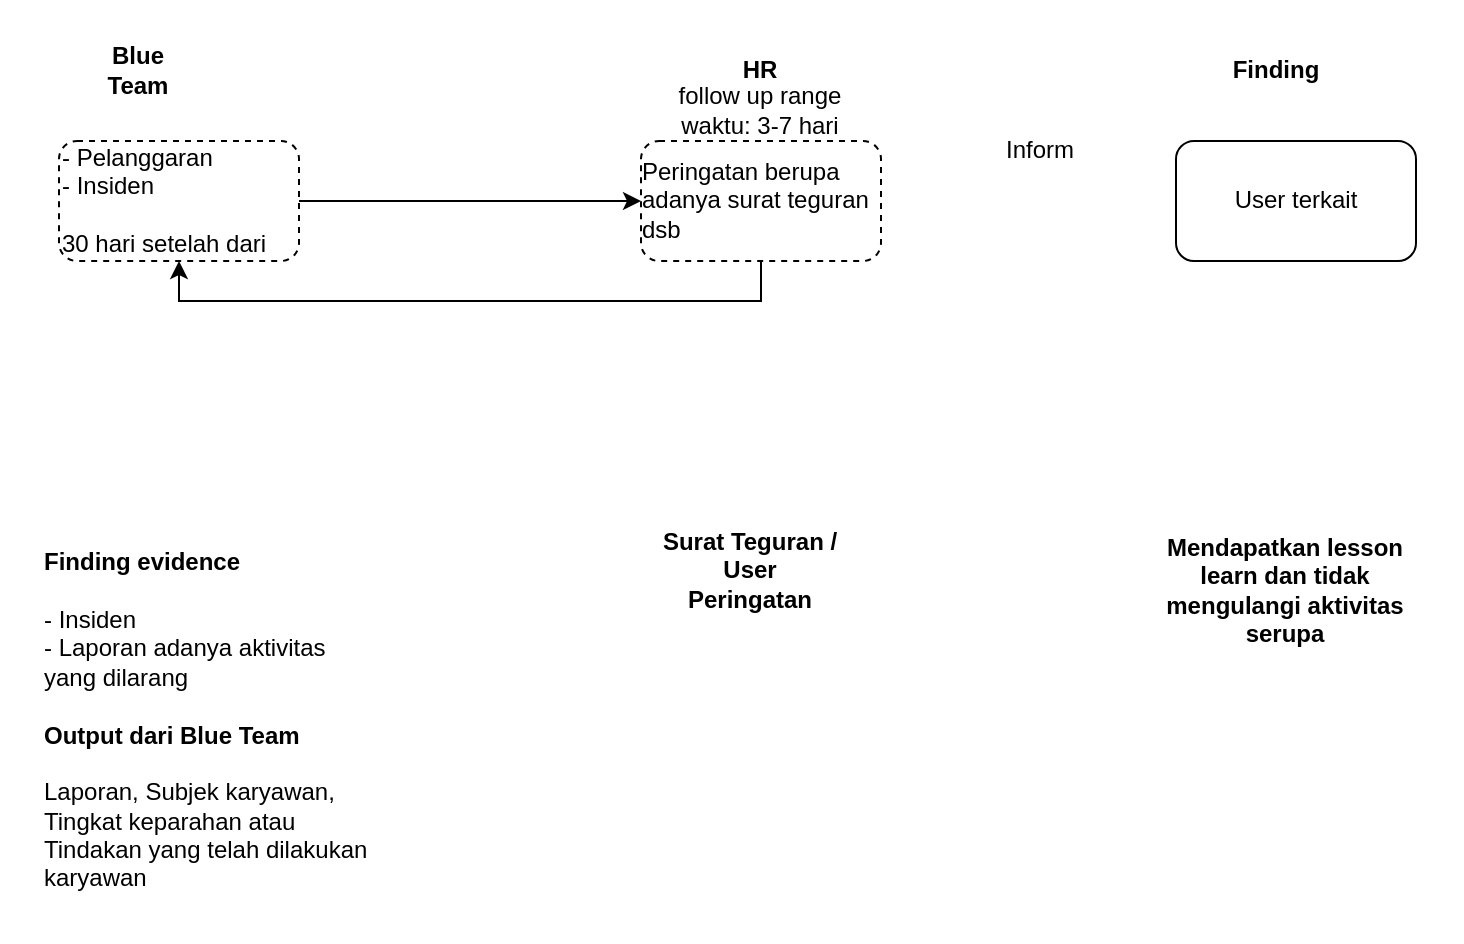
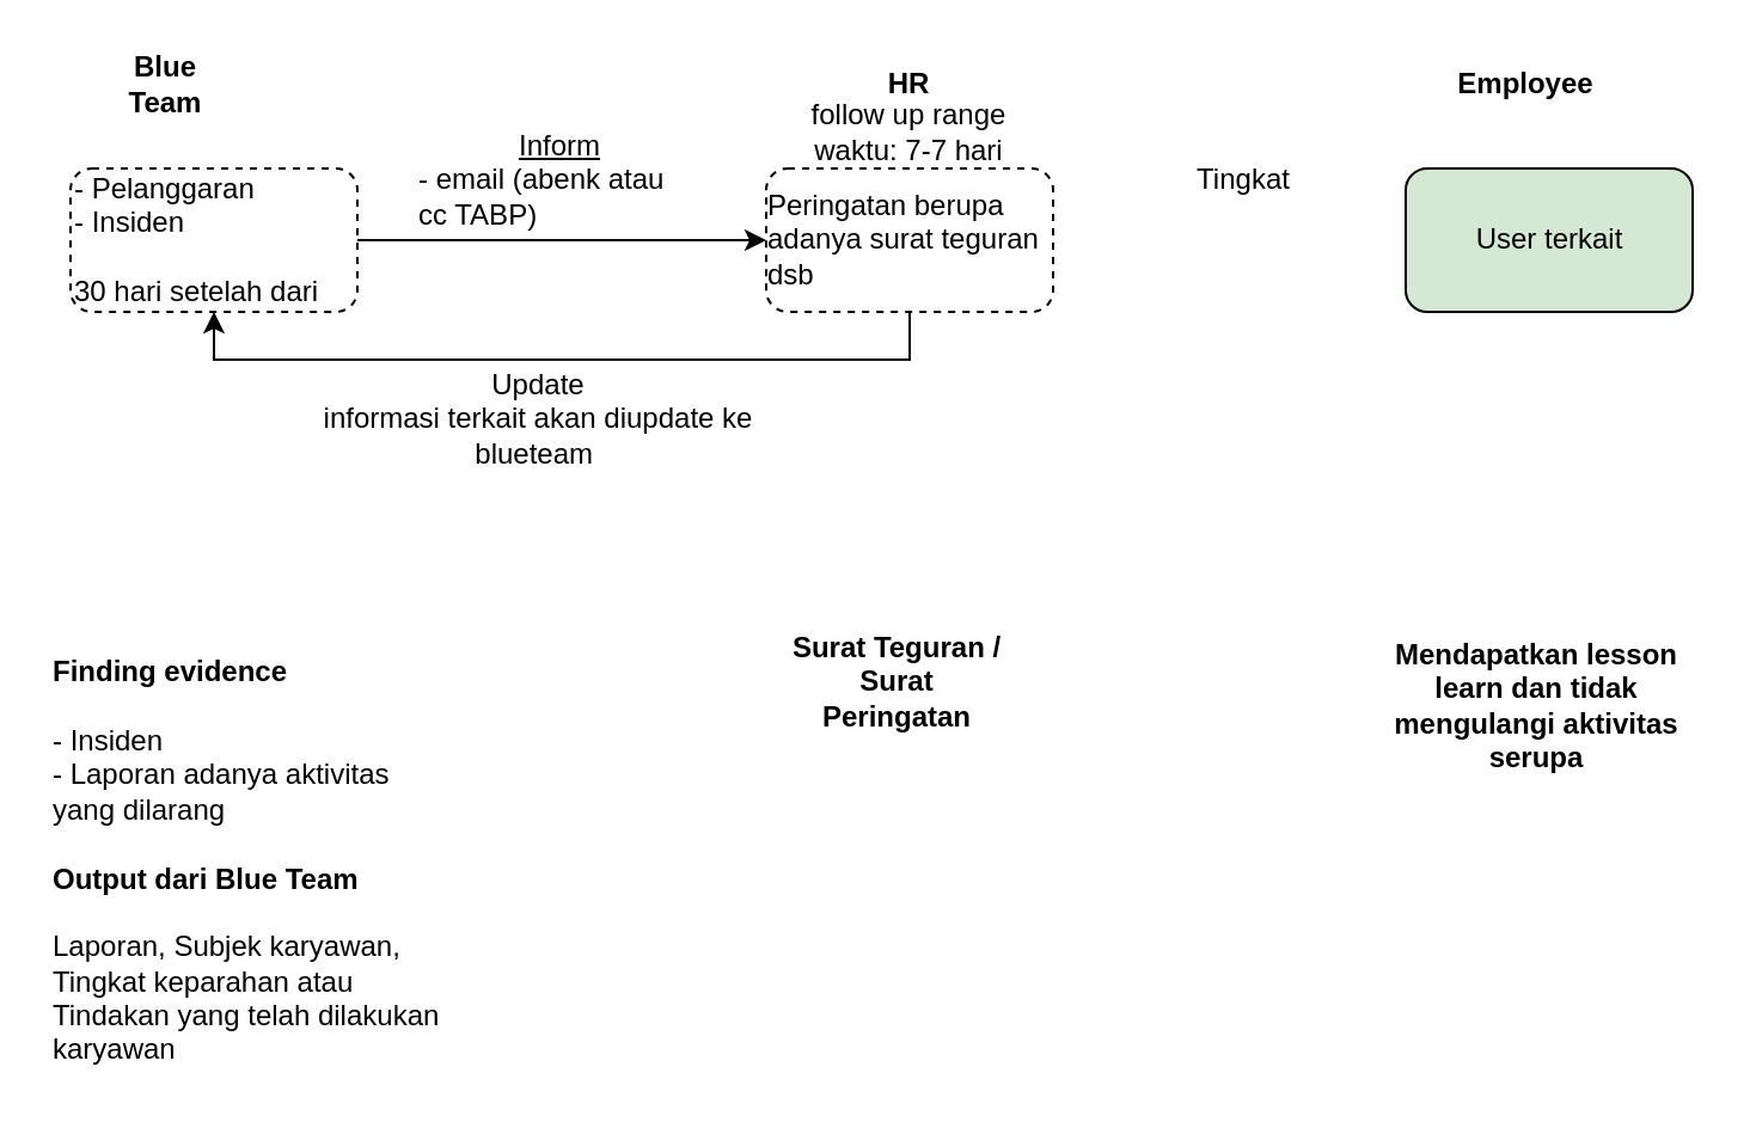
  <mxCell id="0" />
  <mxCell id="1" parent="0" />
  <mxCell id="2" value="" style="edgeStyle=orthogonalEdgeStyle;rounded=0;orthogonalLoop=1;jettySize=auto;html=1;" edge="1" parent="1" source="3" target="5"><mxGeometry relative="1" as="geometry" /></mxCell>
  <mxCell id="3" value="&lt;div style=&quot;&quot;&gt;- Pelanggaran&amp;nbsp;&lt;/div&gt;&lt;div style=&quot;&quot;&gt;- Insiden&amp;nbsp;&lt;/div&gt;&lt;div style=&quot;&quot;&gt;&lt;br&gt;&lt;/div&gt;&lt;div style=&quot;&quot;&gt;30 hari setelah dari&amp;nbsp;&lt;/div&gt;" style="rounded=1;whiteSpace=wrap;html=1;align=left;dashed=1;" vertex="1" parent="1"><mxGeometry x="29" y="70" width="120" height="60" as="geometry" /></mxCell>
  <mxCell id="4" style="edgeStyle=orthogonalEdgeStyle;rounded=0;orthogonalLoop=1;jettySize=auto;html=1;exitX=0.5;exitY=1;exitDx=0;exitDy=0;entryX=0.5;entryY=1;entryDx=0;entryDy=0;" edge="1" parent="1" source="5" target="3"><mxGeometry relative="1" as="geometry" /></mxCell>
  <mxCell id="5" value="&lt;div style=&quot;text-align: left;&quot;&gt;Peringatan berupa adanya surat teguran dsb&lt;/div&gt;" style="rounded=1;whiteSpace=wrap;html=1;dashed=1;" vertex="1" parent="1"><mxGeometry x="320" y="70" width="120" height="60" as="geometry" /></mxCell>
- <mxCell id="6" value="&lt;div style=&quot;text-align: left;&quot;&gt;User terkait&lt;/div&gt;" style="rounded=1;whiteSpace=wrap;html=1;" vertex="1" parent="1"><mxGeometry x="587.5" y="70" width="120" height="60" as="geometry" /></mxCell>
+ <mxCell id="6" value="&lt;div style=&quot;text-align: left;&quot;&gt;User terkait&lt;/div&gt;" style="rounded=1;whiteSpace=wrap;html=1;fillColor=#d5e8d4;" vertex="1" parent="1"><mxGeometry x="587.5" y="70" width="120" height="60" as="geometry" /></mxCell>
  <mxCell id="7" value="&lt;b&gt;Finding evidence&lt;br&gt;&lt;/b&gt;&lt;br&gt;&lt;div style=&quot;&quot;&gt;- Insiden&amp;nbsp;&lt;/div&gt;&lt;div style=&quot;&quot;&gt;- Laporan adanya aktivitas yang dilarang&lt;/div&gt;&lt;div style=&quot;&quot;&gt;&lt;br&gt;&lt;/div&gt;&lt;div style=&quot;&quot;&gt;&lt;b&gt;Output dari Blue Team&lt;/b&gt;&lt;/div&gt;&lt;div style=&quot;&quot;&gt;&lt;br&gt;&lt;/div&gt;&lt;div style=&quot;&quot;&gt;Laporan, Subjek karyawan, Tingkat keparahan atau Tindakan yang telah dilakukan karyawan&lt;/div&gt;" style="text;html=1;strokeColor=none;fillColor=none;align=left;verticalAlign=middle;whiteSpace=wrap;rounded=0;" vertex="1" parent="1"><mxGeometry x="20" y="270" width="169" height="180" as="geometry" /></mxCell>
  <mxCell id="8" value="Blue Team" style="text;html=1;strokeColor=none;fillColor=none;align=center;verticalAlign=middle;whiteSpace=wrap;rounded=0;fontStyle=1" vertex="1" parent="1"><mxGeometry x="39" y="20" width="60" height="30" as="geometry" /></mxCell>
  <mxCell id="9" value="HR" style="text;html=1;strokeColor=none;fillColor=none;align=center;verticalAlign=middle;whiteSpace=wrap;rounded=0;fontStyle=1" vertex="1" parent="1"><mxGeometry x="350" y="20" width="60" height="30" as="geometry" /></mxCell>
- <mxCell id="10" value="Finding" style="text;html=1;strokeColor=none;fillColor=none;align=center;verticalAlign=middle;whiteSpace=wrap;rounded=0;fontStyle=1" vertex="1" parent="1"><mxGeometry x="607.5" y="20" width="60" height="30" as="geometry" /></mxCell>
- <mxCell id="11" value="Surat Teguran / User Peringatan" style="text;html=1;strokeColor=none;fillColor=none;align=center;verticalAlign=middle;whiteSpace=wrap;rounded=0;fontStyle=1" vertex="1" parent="1"><mxGeometry x="330" y="270" width="90" height="30" as="geometry" /></mxCell>
+ <mxCell id="10" value="Employee" style="text;html=1;strokeColor=none;fillColor=none;align=center;verticalAlign=middle;whiteSpace=wrap;rounded=0;fontStyle=1" vertex="1" parent="1"><mxGeometry x="607.5" y="20" width="60" height="30" as="geometry" /></mxCell>
+ <mxCell id="11" value="Surat Teguran / Surat Peringatan" style="text;html=1;strokeColor=none;fillColor=none;align=center;verticalAlign=middle;whiteSpace=wrap;rounded=0;fontStyle=1" vertex="1" parent="1"><mxGeometry x="330" y="270" width="90" height="30" as="geometry" /></mxCell>
  <mxCell id="12" value="Mendapatkan lesson learn dan tidak mengulangi aktivitas serupa" style="text;html=1;strokeColor=none;fillColor=none;align=center;verticalAlign=middle;whiteSpace=wrap;rounded=0;fontStyle=1" vertex="1" parent="1"><mxGeometry x="575" y="270" width="135" height="50" as="geometry" /></mxCell>
- <mxCell id="14" value="Inform" style="text;html=1;strokeColor=none;fillColor=none;align=center;verticalAlign=middle;whiteSpace=wrap;rounded=0;" vertex="1" parent="1"><mxGeometry x="490" y="60" width="60" height="30" as="geometry" /></mxCell>
- <mxCell id="15" value="follow up range waktu: 3-7 hari" style="text;html=1;strokeColor=none;fillColor=none;align=center;verticalAlign=middle;whiteSpace=wrap;rounded=0;" vertex="1" parent="1"><mxGeometry x="320" y="40" width="120" height="30" as="geometry" /></mxCell>
+ <mxCell id="13" value="&lt;u&gt;Inform&lt;/u&gt;&lt;br&gt;&lt;div style=&quot;text-align: left;&quot;&gt;- email (abenk atau cc TABP)&lt;/div&gt;" style="text;html=1;strokeColor=none;fillColor=none;align=center;verticalAlign=middle;whiteSpace=wrap;rounded=0;" vertex="1" parent="1"><mxGeometry x="174" y="60" width="120" height="30" as="geometry" /></mxCell>
+ <mxCell id="14" value="Tingkat" style="text;html=1;strokeColor=none;fillColor=none;align=center;verticalAlign=middle;whiteSpace=wrap;rounded=0;" vertex="1" parent="1"><mxGeometry x="490" y="60" width="60" height="30" as="geometry" /></mxCell>
+ <mxCell id="15" value="follow up range waktu: 7-7 hari" style="text;html=1;strokeColor=none;fillColor=none;align=center;verticalAlign=middle;whiteSpace=wrap;rounded=0;" vertex="1" parent="1"><mxGeometry x="320" y="40" width="120" height="30" as="geometry" /></mxCell>
+ <mxCell id="16" value="Update&lt;br&gt;informasi terkait akan diupdate ke blueteam&amp;nbsp;" style="text;html=1;strokeColor=none;fillColor=none;align=center;verticalAlign=middle;whiteSpace=wrap;rounded=0;" vertex="1" parent="1"><mxGeometry x="130" y="160" width="190" height="30" as="geometry" /></mxCell>
